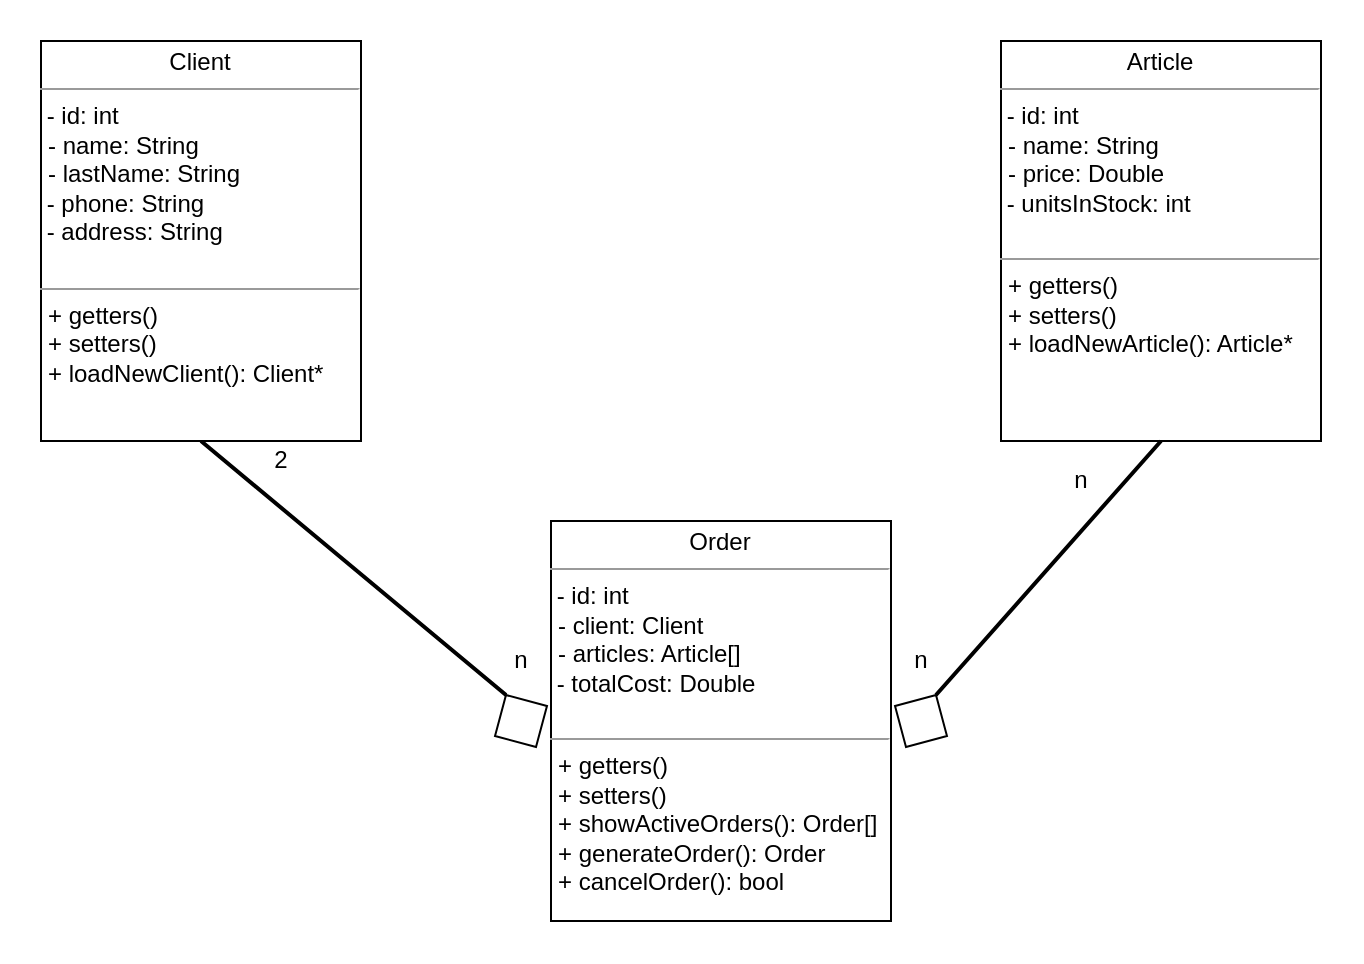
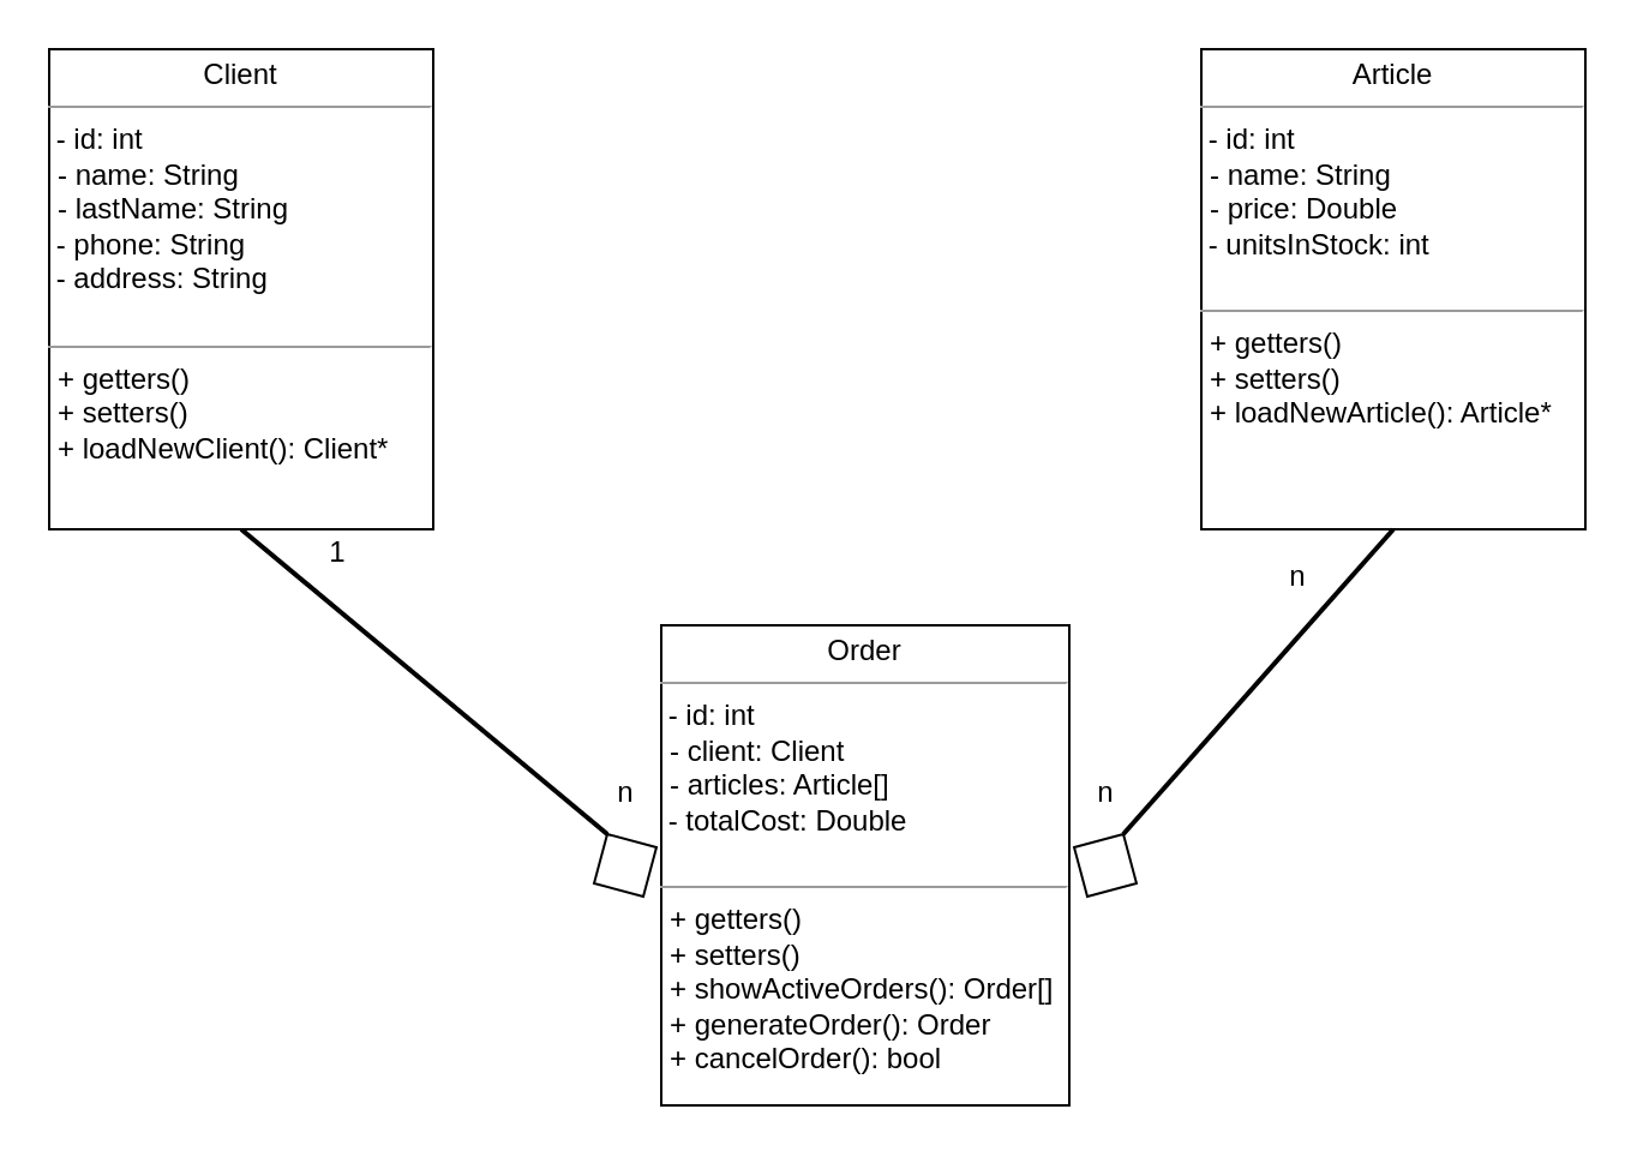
  <mxCell id="0" />
  <mxCell id="1" parent="0" />
  <mxCell id="2" style="edgeStyle=none;html=1;exitX=0.5;exitY=1;exitDx=0;exitDy=0;shape=link;entryX=0;entryY=0.5;entryDx=0;entryDy=0;width=-1;" edge="1" parent="1" source="3" target="6"><mxGeometry relative="1" as="geometry"><mxPoint x="280" y="330" as="targetPoint" /></mxGeometry></mxCell>
  <mxCell id="3" value="&lt;p style=&quot;margin:0px;margin-top:4px;text-align:center;&quot;&gt;Client&lt;br&gt;&lt;/p&gt;&lt;hr size=&quot;1&quot;&gt;&amp;nbsp;- id: int&lt;p style=&quot;margin:0px;margin-left:4px;&quot;&gt;- name: String&lt;/p&gt;&lt;p style=&quot;margin:0px;margin-left:4px;&quot;&gt;- lastName: String&lt;br&gt;&lt;/p&gt;&lt;div&gt;&amp;nbsp;- phone: String&lt;br&gt;&lt;/div&gt;&lt;div&gt;&amp;nbsp;- address: String&lt;/div&gt;&lt;div&gt;&lt;br&gt;&lt;/div&gt;&lt;hr size=&quot;1&quot;&gt;&lt;p style=&quot;margin:0px;margin-left:4px;&quot;&gt;+ getters()&lt;/p&gt;&lt;p style=&quot;margin:0px;margin-left:4px;&quot;&gt;+ setters()&lt;/p&gt;&lt;p style=&quot;margin:0px;margin-left:4px;&quot;&gt;+ loadNewClient(): Client*&lt;/p&gt;" style="verticalAlign=top;align=left;overflow=fill;fontSize=12;fontFamily=Helvetica;html=1;" vertex="1" parent="1"><mxGeometry x="20" y="20" width="160" height="200" as="geometry" /></mxCell>
  <mxCell id="4" value="&lt;p style=&quot;margin:0px;margin-top:4px;text-align:center;&quot;&gt;Article&lt;br&gt;&lt;/p&gt;&lt;hr size=&quot;1&quot;&gt;&amp;nbsp;- id: int&lt;p style=&quot;margin:0px;margin-left:4px;&quot;&gt;- name: String&lt;/p&gt;&lt;p style=&quot;margin:0px;margin-left:4px;&quot;&gt;- price: Double&lt;br&gt;&lt;/p&gt;&lt;div&gt;&amp;nbsp;- unitsInStock: int&lt;/div&gt;&lt;div&gt;&lt;br&gt;&lt;/div&gt;&lt;hr size=&quot;1&quot;&gt;&lt;p style=&quot;margin:0px;margin-left:4px;&quot;&gt;+ getters()&lt;/p&gt;&lt;p style=&quot;margin:0px;margin-left:4px;&quot;&gt;+ setters()&lt;br&gt;&lt;/p&gt;&lt;p style=&quot;margin:0px;margin-left:4px;&quot;&gt;+ loadNewArticle(): Article*&lt;/p&gt;" style="verticalAlign=top;align=left;overflow=fill;fontSize=12;fontFamily=Helvetica;html=1;" vertex="1" parent="1"><mxGeometry x="500" y="20" width="160" height="200" as="geometry" /></mxCell>
  <mxCell id="5" value="&lt;p style=&quot;margin:0px;margin-top:4px;text-align:center;&quot;&gt;Order&lt;br&gt;&lt;/p&gt;&lt;hr size=&quot;1&quot;&gt;&amp;nbsp;- id: int&lt;p style=&quot;margin:0px;margin-left:4px;&quot;&gt;- client: Client&lt;/p&gt;&lt;p style=&quot;margin:0px;margin-left:4px;&quot;&gt;- articles: Article[]&lt;br&gt;&lt;/p&gt;&lt;div&gt;&amp;nbsp;- totalCost: Double&lt;/div&gt;&lt;div&gt;&lt;br&gt;&lt;/div&gt;&lt;hr size=&quot;1&quot;&gt;&lt;p style=&quot;margin:0px;margin-left:4px;&quot;&gt;+ getters()&lt;/p&gt;&lt;p style=&quot;margin:0px;margin-left:4px;&quot;&gt;+ setters()&lt;/p&gt;&lt;p style=&quot;margin:0px;margin-left:4px;&quot;&gt;+ showActiveOrders(): Order[]&lt;/p&gt;&lt;p style=&quot;margin: 0px 0px 0px 4px;&quot;&gt;+ generateOrder(): Order&lt;br&gt;&lt;/p&gt;&lt;p style=&quot;margin: 0px 0px 0px 4px;&quot;&gt;+ cancelOrder(): bool&lt;/p&gt;" style="verticalAlign=top;align=left;overflow=fill;fontSize=12;fontFamily=Helvetica;html=1;" vertex="1" parent="1"><mxGeometry x="275" y="260" width="170" height="200" as="geometry" /></mxCell>
  <mxCell id="6" value="" style="rhombus;whiteSpace=wrap;html=1;rotation=60;" vertex="1" parent="1"><mxGeometry x="245" y="345" width="30" height="30" as="geometry" /></mxCell>
  <mxCell id="7" style="edgeStyle=none;html=1;exitX=0;exitY=0.5;exitDx=0;exitDy=0;shape=link;entryX=0.5;entryY=1;entryDx=0;entryDy=0;width=-1;" edge="1" parent="1" source="8" target="4"><mxGeometry relative="1" as="geometry"><mxPoint x="680.511" y="481.118" as="targetPoint" /><mxPoint x="530" y="340" as="sourcePoint" /></mxGeometry></mxCell>
  <mxCell id="8" value="" style="rhombus;whiteSpace=wrap;html=1;rotation=120;" vertex="1" parent="1"><mxGeometry x="445" y="345" width="30" height="30" as="geometry" /></mxCell>
- <mxCell id="9" value="2" style="text;html=1;align=center;verticalAlign=middle;resizable=0;points=[];autosize=1;strokeColor=none;fillColor=none;" vertex="1" parent="1"><mxGeometry x="125" y="215" width="30" height="30" as="geometry" /></mxCell>
+ <mxCell id="9" value="1" style="text;html=1;align=center;verticalAlign=middle;resizable=0;points=[];autosize=1;strokeColor=none;fillColor=none;" vertex="1" parent="1"><mxGeometry x="125" y="215" width="30" height="30" as="geometry" /></mxCell>
  <mxCell id="10" value="n" style="text;html=1;align=center;verticalAlign=middle;resizable=0;points=[];autosize=1;strokeColor=none;fillColor=none;" vertex="1" parent="1"><mxGeometry x="245" y="315" width="30" height="30" as="geometry" /></mxCell>
  <mxCell id="11" value="n" style="text;html=1;align=center;verticalAlign=middle;resizable=0;points=[];autosize=1;strokeColor=none;fillColor=none;" vertex="1" parent="1"><mxGeometry x="445" y="315" width="30" height="30" as="geometry" /></mxCell>
  <mxCell id="12" value="n" style="text;html=1;align=center;verticalAlign=middle;resizable=0;points=[];autosize=1;strokeColor=none;fillColor=none;" vertex="1" parent="1"><mxGeometry x="525" y="225" width="30" height="30" as="geometry" /></mxCell>
